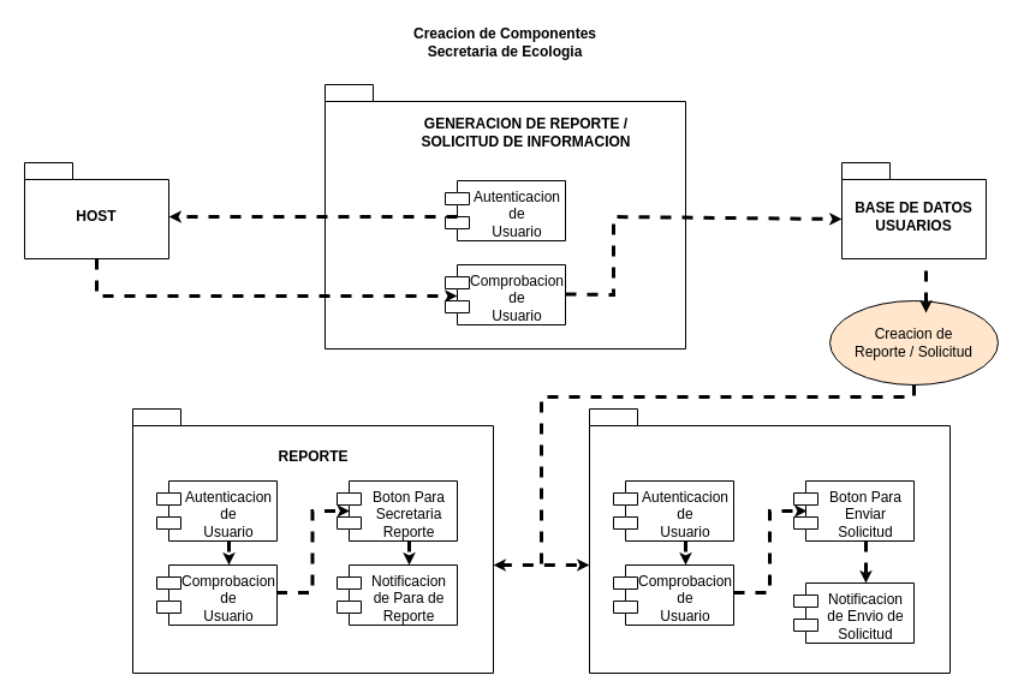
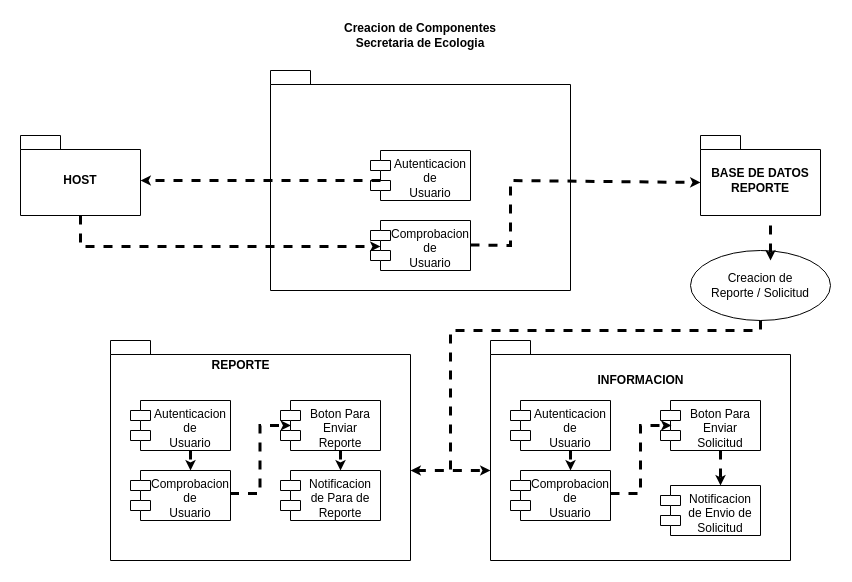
  <mxCell id="0" />
  <mxCell id="1" parent="0" />
  <mxCell id="2" value="&lt;b&gt;Creacion de Componentes&lt;br&gt;Secretaria de Ecologia&lt;/b&gt;" style="text;strokeColor=none;align=center;fillColor=none;html=1;verticalAlign=middle;whiteSpace=wrap;rounded=0;" vertex="1" parent="1"><mxGeometry x="340" y="20" width="160" height="30" as="geometry" /></mxCell>
  <mxCell id="3" value="" style="shape=folder;fontStyle=1;spacingTop=10;tabWidth=40;tabHeight=14;tabPosition=left;html=1;whiteSpace=wrap;" vertex="1" parent="1"><mxGeometry x="270" y="70" width="300" height="220" as="geometry" /></mxCell>
- <mxCell id="4" value="&lt;b&gt;GENERACION DE REPORTE /&lt;br style=&quot;border-color: var(--border-color);&quot;&gt;SOLICITUD DE INFORMACION&lt;/b&gt;" style="text;strokeColor=none;align=center;fillColor=none;html=1;verticalAlign=middle;whiteSpace=wrap;rounded=0;" vertex="1" parent="1"><mxGeometry x="345" y="90" width="185" height="40" as="geometry" /></mxCell>
  <mxCell id="5" value="Autenticacion&lt;br&gt;de&lt;br&gt;Usuario" style="shape=module;align=left;spacingLeft=20;align=center;verticalAlign=top;whiteSpace=wrap;html=1;" vertex="1" parent="1"><mxGeometry x="370" y="150" width="100" height="50" as="geometry" /></mxCell>
  <mxCell id="6" value="Comprobacion&lt;br&gt;de&lt;br&gt;Usuario" style="shape=module;align=left;spacingLeft=20;align=center;verticalAlign=top;whiteSpace=wrap;html=1;" vertex="1" parent="1"><mxGeometry x="370" y="220" width="100" height="50" as="geometry" /></mxCell>
  <mxCell id="7" value="HOST" style="shape=folder;fontStyle=1;spacingTop=10;tabWidth=40;tabHeight=14;tabPosition=left;html=1;whiteSpace=wrap;" vertex="1" parent="1"><mxGeometry x="20" y="135" width="120" height="80" as="geometry" /></mxCell>
- <mxCell id="8" value="BASE DE DATOS&lt;br&gt;USUARIOS" style="shape=folder;fontStyle=1;spacingTop=10;tabWidth=40;tabHeight=14;tabPosition=left;html=1;whiteSpace=wrap;" vertex="1" parent="1"><mxGeometry x="700" y="135" width="120" height="80" as="geometry" /></mxCell>
+ <mxCell id="8" value="BASE DE DATOS&lt;br&gt;REPORTE" style="shape=folder;fontStyle=1;spacingTop=10;tabWidth=40;tabHeight=14;tabPosition=left;html=1;whiteSpace=wrap;" vertex="1" parent="1"><mxGeometry x="700" y="135" width="120" height="80" as="geometry" /></mxCell>
  <mxCell id="9" value="" style="shape=folder;fontStyle=1;spacingTop=10;tabWidth=40;tabHeight=14;tabPosition=left;html=1;whiteSpace=wrap;" vertex="1" parent="1"><mxGeometry x="110" y="340" width="300" height="220" as="geometry" /></mxCell>
- <mxCell id="10" value="&lt;b&gt;REPORTE&lt;br&gt;&lt;/b&gt;" style="text;strokeColor=none;align=center;fillColor=none;html=1;verticalAlign=middle;whiteSpace=wrap;rounded=0;" vertex="1" parent="1"><mxGeometry x="167.5" y="360" width="185" height="40" as="geometry" /></mxCell>
+ <mxCell id="10" value="&lt;b&gt;REPORTE&lt;br&gt;&lt;/b&gt;" style="text;strokeColor=none;align=center;fillColor=none;html=1;verticalAlign=middle;whiteSpace=wrap;rounded=0;" vertex="1" parent="1"><mxGeometry x="147.5" y="345" width="185" height="40" as="geometry" /></mxCell>
  <mxCell id="11" value="Autenticacion&lt;br&gt;de&lt;br&gt;Usuario" style="shape=module;align=left;spacingLeft=20;align=center;verticalAlign=top;whiteSpace=wrap;html=1;" vertex="1" parent="1"><mxGeometry x="130" y="400" width="100" height="50" as="geometry" /></mxCell>
  <mxCell id="12" value="Comprobacion&lt;br&gt;de&lt;br&gt;Usuario" style="shape=module;align=left;spacingLeft=20;align=center;verticalAlign=top;whiteSpace=wrap;html=1;" vertex="1" parent="1"><mxGeometry x="130" y="470" width="100" height="50" as="geometry" /></mxCell>
  <mxCell id="13" value="" style="shape=folder;fontStyle=1;spacingTop=10;tabWidth=40;tabHeight=14;tabPosition=left;html=1;whiteSpace=wrap;" vertex="1" parent="1"><mxGeometry x="490" y="340" width="300" height="220" as="geometry" /></mxCell>
+ <mxCell id="14" value="&lt;b&gt;INFORMACION&lt;/b&gt;" style="text;strokeColor=none;align=center;fillColor=none;html=1;verticalAlign=middle;whiteSpace=wrap;rounded=0;" vertex="1" parent="1"><mxGeometry x="547.5" y="360" width="185" height="40" as="geometry" /></mxCell>
  <mxCell id="15" value="Autenticacion&lt;br&gt;de&lt;br&gt;Usuario" style="shape=module;align=left;spacingLeft=20;align=center;verticalAlign=top;whiteSpace=wrap;html=1;" vertex="1" parent="1"><mxGeometry x="510" y="400" width="100" height="50" as="geometry" /></mxCell>
  <mxCell id="16" value="Comprobacion&lt;br&gt;de&lt;br&gt;Usuario" style="shape=module;align=left;spacingLeft=20;align=center;verticalAlign=top;whiteSpace=wrap;html=1;" vertex="1" parent="1"><mxGeometry x="510" y="470" width="100" height="50" as="geometry" /></mxCell>
- <mxCell id="17" value="Boton Para&lt;br&gt;Secretaria Reporte" style="shape=module;align=left;spacingLeft=20;align=center;verticalAlign=top;whiteSpace=wrap;html=1;" vertex="1" parent="1"><mxGeometry x="280" y="400" width="100" height="50" as="geometry" /></mxCell>
+ <mxCell id="17" value="Boton Para&lt;br&gt;Enviar Reporte" style="shape=module;align=left;spacingLeft=20;align=center;verticalAlign=top;whiteSpace=wrap;html=1;" vertex="1" parent="1"><mxGeometry x="280" y="400" width="100" height="50" as="geometry" /></mxCell>
  <mxCell id="18" value="Notificacion de Para de Reporte" style="shape=module;align=left;spacingLeft=20;align=center;verticalAlign=top;whiteSpace=wrap;html=1;" vertex="1" parent="1"><mxGeometry x="280" y="470" width="100" height="50" as="geometry" /></mxCell>
  <mxCell id="19" value="Boton Para Enviar Solicitud" style="shape=module;align=left;spacingLeft=20;align=center;verticalAlign=top;whiteSpace=wrap;html=1;" vertex="1" parent="1"><mxGeometry x="660" y="400" width="100" height="50" as="geometry" /></mxCell>
  <mxCell id="20" value="Notificacion de Envio de Solicitud" style="shape=module;align=left;spacingLeft=20;align=center;verticalAlign=top;whiteSpace=wrap;html=1;" vertex="1" parent="1"><mxGeometry x="660" y="485" width="100" height="50" as="geometry" /></mxCell>
- <mxCell id="21" value="Creacion de&lt;br&gt;Reporte / Solicitud" style="ellipse;whiteSpace=wrap;html=1;fillColor=#ffe6cc;" vertex="1" parent="1"><mxGeometry x="690" y="250" width="140" height="70" as="geometry" /></mxCell>
+ <mxCell id="21" value="Creacion de&lt;br&gt;Reporte / Solicitud" style="ellipse;whiteSpace=wrap;html=1;" vertex="1" parent="1"><mxGeometry x="690" y="250" width="140" height="70" as="geometry" /></mxCell>
  <mxCell id="22" value="" style="endArrow=classic;html=1;rounded=0;dashed=1;strokeWidth=3;exitX=0.1;exitY=0.6;exitDx=0;exitDy=0;exitPerimeter=0;endSize=1;" edge="1" parent="1" source="5"><mxGeometry width="50" height="50" relative="1" as="geometry"><mxPoint x="390" y="340" as="sourcePoint" /><mxPoint x="140" y="180" as="targetPoint" /></mxGeometry></mxCell>
  <mxCell id="23" value="" style="endArrow=classic;html=1;dashed=1;strokeWidth=3;exitX=0.5;exitY=1;exitDx=0;exitDy=0;exitPerimeter=0;entryX=0.1;entryY=0.52;entryDx=0;entryDy=0;entryPerimeter=0;rounded=0;endSize=1;" edge="1" parent="1" source="7" target="6"><mxGeometry width="50" height="50" relative="1" as="geometry"><mxPoint x="100" y="260" as="sourcePoint" /><mxPoint y="260" as="targetPoint" x="-130" /><Array as="points"><mxPoint x="80" y="246" /></Array></mxGeometry></mxCell>
  <mxCell id="24" value="" style="endArrow=classic;html=1;rounded=0;dashed=1;strokeWidth=3;exitX=0.1;exitY=0.6;exitDx=0;exitDy=0;exitPerimeter=0;entryX=0;entryY=0;entryDx=0;entryDy=47;entryPerimeter=0;endSize=1;" edge="1" parent="1" target="8"><mxGeometry width="50" height="50" relative="1" as="geometry"><mxPoint x="470" y="244.5" as="sourcePoint" /><mxPoint x="240" y="244.5" as="targetPoint" /><Array as="points"><mxPoint x="510" y="245" /><mxPoint x="510" y="180" /></Array></mxGeometry></mxCell>
  <mxCell id="25" value="" style="endArrow=none;html=1;rounded=0;dashed=1;strokeWidth=3;endSize=0;exitX=0.5;exitY=1;exitDx=0;exitDy=0;jumpStyle=none;strokeColor=default;" edge="1" parent="1" source="21"><mxGeometry width="50" height="50" relative="1" as="geometry"><mxPoint x="900" y="250" as="sourcePoint" /><mxPoint x="450" y="470" as="targetPoint" /><Array as="points"><mxPoint x="760" y="330" /><mxPoint x="450" y="330" /></Array></mxGeometry></mxCell>
  <mxCell id="26" value="" style="startArrow=classic;endArrow=classic;html=1;rounded=0;dashed=1;strokeWidth=3;endSize=1;startSize=1;" edge="1" parent="1"><mxGeometry width="50" height="50" relative="1" as="geometry"><mxPoint x="410" y="470" as="sourcePoint" /><mxPoint x="490" y="470" as="targetPoint" /><Array as="points"><mxPoint x="450" y="470" /></Array></mxGeometry></mxCell>
  <mxCell id="27" value="" style="endArrow=classic;html=1;rounded=0;dashed=1;strokeWidth=3;exitX=0.5;exitY=1;exitDx=0;exitDy=0;exitPerimeter=0;endSize=1;entryX=0.5;entryY=0;entryDx=0;entryDy=0;" edge="1" parent="1"><mxGeometry width="50" height="50" relative="1" as="geometry"><mxPoint x="770" y="225" as="sourcePoint" /><mxPoint x="770" y="260" as="targetPoint" /></mxGeometry></mxCell>
  <mxCell id="28" value="" style="endArrow=classic;html=1;rounded=0;dashed=1;strokeWidth=3;exitX=0.5;exitY=1;exitDx=0;exitDy=0;exitPerimeter=0;endSize=1;entryX=0.6;entryY=0;entryDx=0;entryDy=0;entryPerimeter=0;" edge="1" parent="1" target="20"><mxGeometry width="50" height="50" relative="1" as="geometry"><mxPoint x="720" y="450" as="sourcePoint" /><mxPoint x="720" y="460" as="targetPoint" /></mxGeometry></mxCell>
  <mxCell id="29" value="" style="endArrow=classic;html=1;rounded=0;dashed=1;strokeWidth=3;exitX=0.5;exitY=1;exitDx=0;exitDy=0;exitPerimeter=0;endSize=1;entryX=0.6;entryY=0;entryDx=0;entryDy=0;entryPerimeter=0;" edge="1" parent="1"><mxGeometry width="50" height="50" relative="1" as="geometry"><mxPoint x="340" y="450" as="sourcePoint" /><mxPoint x="340" y="470" as="targetPoint" /></mxGeometry></mxCell>
  <mxCell id="30" value="" style="endArrow=classic;html=1;rounded=0;dashed=1;strokeWidth=3;exitX=0.5;exitY=1;exitDx=0;exitDy=0;exitPerimeter=0;endSize=1;entryX=0.6;entryY=0;entryDx=0;entryDy=0;entryPerimeter=0;" edge="1" parent="1"><mxGeometry width="50" height="50" relative="1" as="geometry"><mxPoint x="190" y="450" as="sourcePoint" /><mxPoint x="190" y="470" as="targetPoint" /></mxGeometry></mxCell>
  <mxCell id="31" value="" style="endArrow=classic;html=1;rounded=0;dashed=1;strokeWidth=3;exitX=0.5;exitY=1;exitDx=0;exitDy=0;exitPerimeter=0;endSize=1;entryX=0.6;entryY=0;entryDx=0;entryDy=0;entryPerimeter=0;" edge="1" parent="1"><mxGeometry width="50" height="50" relative="1" as="geometry"><mxPoint x="570" y="450" as="sourcePoint" /><mxPoint x="570" y="470" as="targetPoint" /></mxGeometry></mxCell>
  <mxCell id="32" value="" style="endArrow=classic;html=1;rounded=0;dashed=1;strokeWidth=3;endSize=1;entryX=0.11;entryY=0.5;entryDx=0;entryDy=0;entryPerimeter=0;" edge="1" parent="1" target="19"><mxGeometry width="50" height="50" relative="1" as="geometry"><mxPoint x="610" y="493" as="sourcePoint" /><mxPoint x="670" y="435" as="targetPoint" /><Array as="points"><mxPoint x="640" y="493" /><mxPoint x="640" y="425" /></Array></mxGeometry></mxCell>
  <mxCell id="33" value="" style="endArrow=classic;html=1;rounded=0;dashed=1;strokeWidth=3;endSize=1;entryX=0.11;entryY=0.5;entryDx=0;entryDy=0;entryPerimeter=0;" edge="1" parent="1"><mxGeometry width="50" height="50" relative="1" as="geometry"><mxPoint x="229.5" y="493" as="sourcePoint" /><mxPoint x="290.5" y="425" as="targetPoint" /><Array as="points"><mxPoint x="259.5" y="493" /><mxPoint x="259.5" y="425" /></Array></mxGeometry></mxCell>
